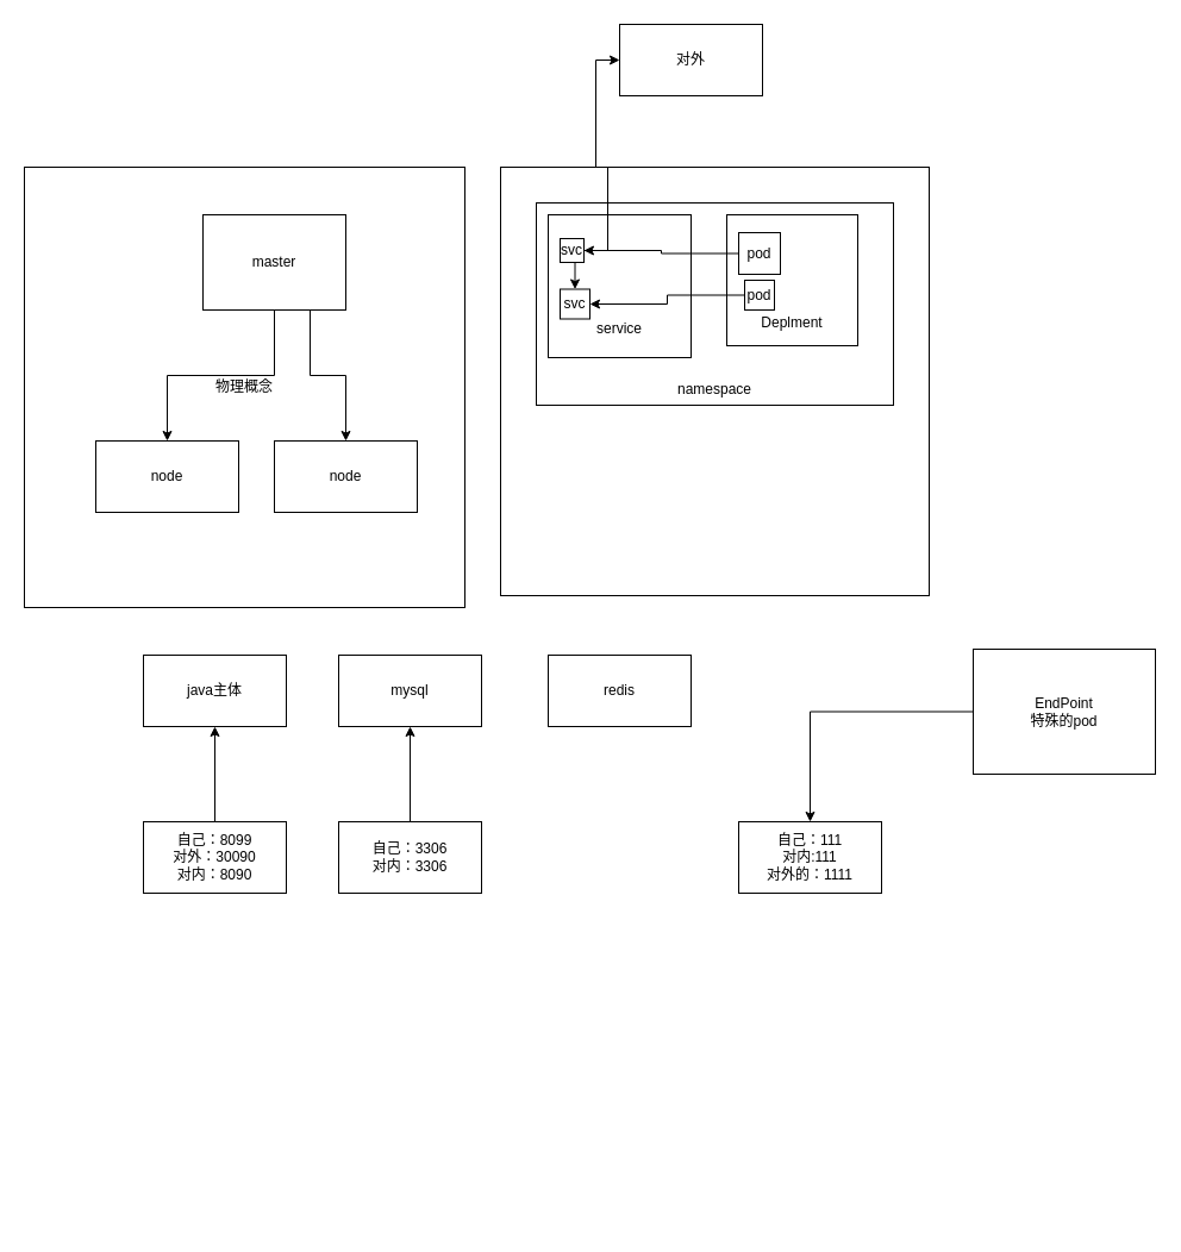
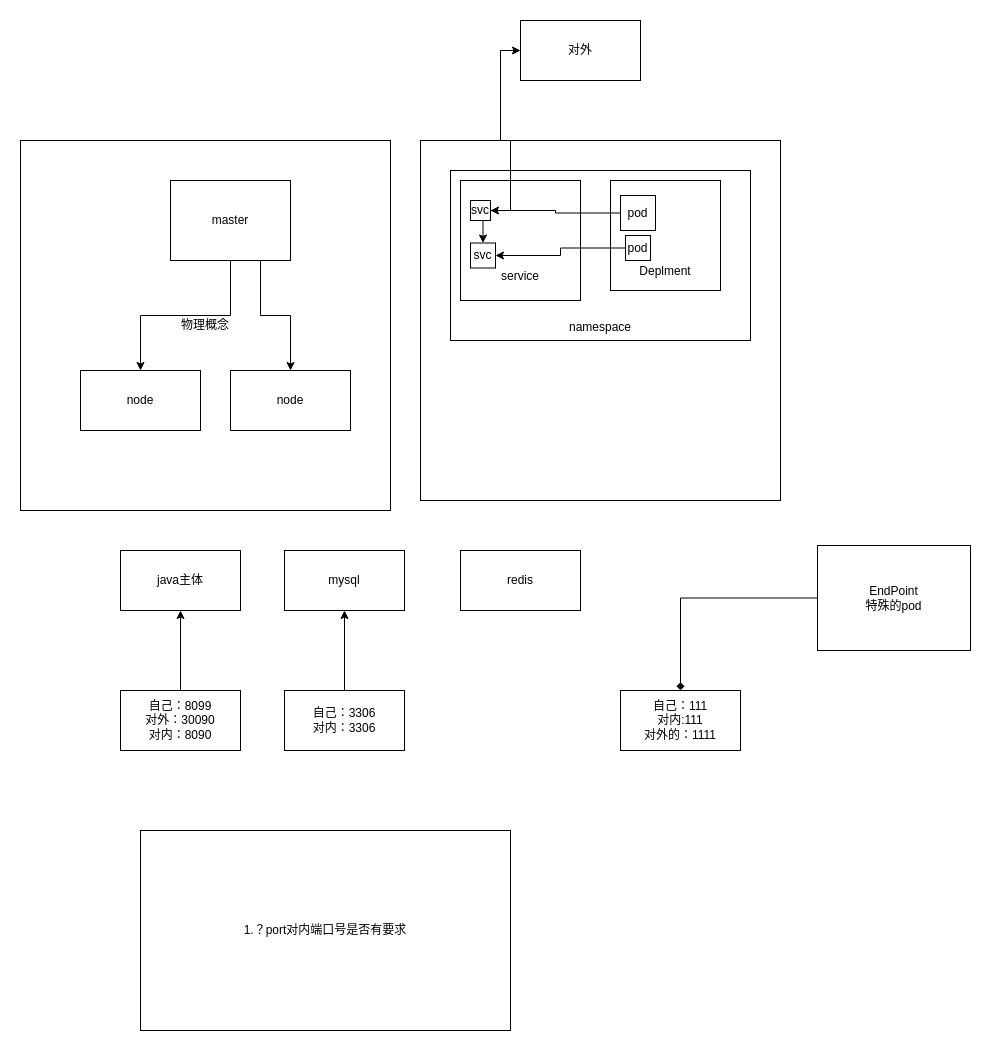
  <mxCell id="0" />
  <mxCell id="1" parent="0" />
  <mxCell id="2" value="物理概念" style="whiteSpace=wrap;html=1;aspect=fixed;" parent="1" vertex="1"><mxGeometry x="20" y="140" width="370" height="370" as="geometry" /></mxCell>
  <mxCell id="3" style="edgeStyle=orthogonalEdgeStyle;rounded=0;orthogonalLoop=1;jettySize=auto;html=1;exitX=0.5;exitY=1;exitDx=0;exitDy=0;entryX=0.5;entryY=0;entryDx=0;entryDy=0;" parent="1" source="5" target="6" edge="1"><mxGeometry relative="1" as="geometry" /></mxCell>
  <mxCell id="4" style="edgeStyle=orthogonalEdgeStyle;rounded=0;orthogonalLoop=1;jettySize=auto;html=1;exitX=0.75;exitY=1;exitDx=0;exitDy=0;" parent="1" source="5" target="7" edge="1"><mxGeometry relative="1" as="geometry" /></mxCell>
  <mxCell id="5" value="master" style="rounded=0;whiteSpace=wrap;html=1;" parent="1" vertex="1"><mxGeometry x="170" y="180" width="120" height="80" as="geometry" /></mxCell>
  <mxCell id="6" value="node" style="rounded=0;whiteSpace=wrap;html=1;" parent="1" vertex="1"><mxGeometry x="80" y="370" width="120" height="60" as="geometry" /></mxCell>
  <mxCell id="7" value="node" style="rounded=0;whiteSpace=wrap;html=1;" parent="1" vertex="1"><mxGeometry x="230" y="370" width="120" height="60" as="geometry" /></mxCell>
  <mxCell id="8" value="" style="whiteSpace=wrap;html=1;aspect=fixed;" parent="1" vertex="1"><mxGeometry x="420" y="140" width="360" height="360" as="geometry" /></mxCell>
  <mxCell id="9" value="&lt;br&gt;&lt;br&gt;&lt;br&gt;&lt;br&gt;&lt;br&gt;&lt;br&gt;&lt;br&gt;&lt;br&gt;&lt;br&gt;&lt;br&gt;namespace" style="rounded=0;whiteSpace=wrap;html=1;" parent="1" vertex="1"><mxGeometry x="450" y="170" width="300" height="170" as="geometry" /></mxCell>
  <mxCell id="10" value="&lt;br&gt;&lt;br&gt;&lt;br&gt;&lt;br&gt;&lt;br&gt;service" style="whiteSpace=wrap;html=1;aspect=fixed;" parent="1" vertex="1"><mxGeometry x="460" y="180" width="120" height="120" as="geometry" /></mxCell>
  <mxCell id="11" value="&lt;br&gt;&lt;br&gt;&lt;br&gt;&lt;br&gt;&lt;br&gt;Deplment" style="whiteSpace=wrap;html=1;aspect=fixed;" parent="1" vertex="1"><mxGeometry x="610" y="180" width="110" height="110" as="geometry" /></mxCell>
  <mxCell id="12" style="edgeStyle=orthogonalEdgeStyle;rounded=0;orthogonalLoop=1;jettySize=auto;html=1;entryX=1;entryY=0.5;entryDx=0;entryDy=0;" parent="1" source="13" target="18" edge="1"><mxGeometry relative="1" as="geometry" /></mxCell>
  <mxCell id="13" value="pod" style="whiteSpace=wrap;html=1;aspect=fixed;" parent="1" vertex="1"><mxGeometry x="620" y="195" width="35" height="35" as="geometry" /></mxCell>
  <mxCell id="14" style="edgeStyle=orthogonalEdgeStyle;rounded=0;orthogonalLoop=1;jettySize=auto;html=1;exitX=0;exitY=0.5;exitDx=0;exitDy=0;entryX=1;entryY=0.5;entryDx=0;entryDy=0;" parent="1" source="15" target="19" edge="1"><mxGeometry relative="1" as="geometry" /></mxCell>
  <mxCell id="15" value="pod" style="whiteSpace=wrap;html=1;aspect=fixed;" parent="1" vertex="1"><mxGeometry x="625" y="235" width="25" height="25" as="geometry" /></mxCell>
  <mxCell id="16" style="edgeStyle=orthogonalEdgeStyle;rounded=0;orthogonalLoop=1;jettySize=auto;html=1;exitX=0.5;exitY=1;exitDx=0;exitDy=0;entryX=0.5;entryY=0;entryDx=0;entryDy=0;" parent="1" source="18" target="19" edge="1"><mxGeometry relative="1" as="geometry" /></mxCell>
  <mxCell id="17" style="edgeStyle=orthogonalEdgeStyle;rounded=0;orthogonalLoop=1;jettySize=auto;html=1;entryX=0;entryY=0.5;entryDx=0;entryDy=0;" parent="1" source="18" target="20" edge="1"><mxGeometry relative="1" as="geometry"><mxPoint x="480" y="80" as="targetPoint" /></mxGeometry></mxCell>
  <mxCell id="18" value="svc" style="whiteSpace=wrap;html=1;aspect=fixed;" parent="1" vertex="1"><mxGeometry x="470" y="200" width="20" height="20" as="geometry" /></mxCell>
  <mxCell id="19" value="svc" style="whiteSpace=wrap;html=1;aspect=fixed;" parent="1" vertex="1"><mxGeometry x="470" y="242.5" width="25" height="25" as="geometry" /></mxCell>
  <mxCell id="20" value="对外" style="rounded=0;whiteSpace=wrap;html=1;" parent="1" vertex="1"><mxGeometry x="520" width="120" height="60" as="geometry" y="20" /></mxCell>
  <mxCell id="21" value="java主体" style="rounded=0;whiteSpace=wrap;html=1;" parent="1" vertex="1"><mxGeometry x="120" y="550" width="120" height="60" as="geometry" /></mxCell>
  <mxCell id="22" value="mysql" style="rounded=0;whiteSpace=wrap;html=1;" parent="1" vertex="1"><mxGeometry x="284" y="550" width="120" height="60" as="geometry" /></mxCell>
  <mxCell id="23" value="redis" style="rounded=0;whiteSpace=wrap;html=1;" parent="1" vertex="1"><mxGeometry x="460" y="550" width="120" height="60" as="geometry" /></mxCell>
  <mxCell id="24" style="edgeStyle=orthogonalEdgeStyle;rounded=0;orthogonalLoop=1;jettySize=auto;html=1;" parent="1" source="25" target="21" edge="1"><mxGeometry relative="1" as="geometry" /></mxCell>
  <mxCell id="25" value="自己：8099&lt;br&gt;对外：30090&lt;br&gt;对内：8090" style="rounded=0;whiteSpace=wrap;html=1;" parent="1" vertex="1"><mxGeometry x="120" y="690" width="120" height="60" as="geometry" /></mxCell>
  <mxCell id="26" style="edgeStyle=orthogonalEdgeStyle;rounded=0;orthogonalLoop=1;jettySize=auto;html=1;" parent="1" source="27" target="22" edge="1"><mxGeometry relative="1" as="geometry" /></mxCell>
  <mxCell id="27" value="自己：3306&lt;br&gt;对内：3306" style="rounded=0;whiteSpace=wrap;html=1;" parent="1" vertex="1"><mxGeometry x="284" y="690" width="120" height="60" as="geometry" /></mxCell>
+ <mxCell id="28" value="1.？port对内端口号是否有要求" style="rounded=0;whiteSpace=wrap;html=1;" parent="1" vertex="1"><mxGeometry x="140" y="830" width="370" height="200" as="geometry" /></mxCell>
  <mxCell id="29" value="自己：111&lt;br&gt;对内:111&lt;br&gt;对外的：1111" style="rounded=0;whiteSpace=wrap;html=1;" vertex="1" parent="1"><mxGeometry x="620" y="690" width="120" height="60" as="geometry" /></mxCell>
- <mxCell id="30" style="edgeStyle=orthogonalEdgeStyle;rounded=0;orthogonalLoop=1;jettySize=auto;html=1;entryX=0.5;entryY=0;entryDx=0;entryDy=0;" edge="1" parent="1" source="31" target="29"><mxGeometry relative="1" as="geometry" /></mxCell>
+ <mxCell id="30" style="edgeStyle=orthogonalEdgeStyle;rounded=0;orthogonalLoop=1;jettySize=auto;html=1;entryX=0.5;entryY=0;entryDx=0;entryDy=0;endArrow=diamond;" edge="1" parent="1" source="31" target="29"><mxGeometry relative="1" as="geometry" /></mxCell>
  <mxCell id="31" value="EndPoint&lt;br&gt;特殊的pod" style="rounded=0;whiteSpace=wrap;html=1;" vertex="1" parent="1"><mxGeometry x="817" y="545" width="153" height="105" as="geometry" /></mxCell>
